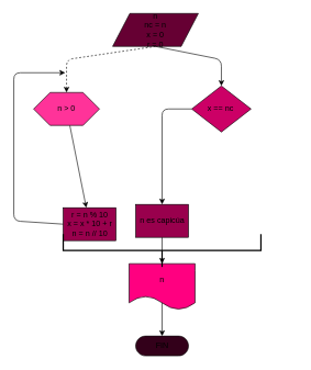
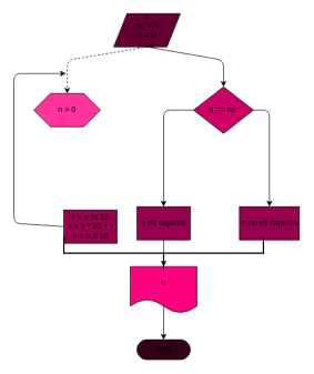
  <mxCell id="0" />
  <mxCell id="1" parent="0" />
  <mxCell id="2" style="edgeStyle=none;html=1;exitX=0;exitY=0.5;exitDx=0;exitDy=0;" parent="1" source="4" target="14" edge="1"><mxGeometry relative="1" as="geometry"><Array as="points"><mxPoint x="245" y="165" /></Array></mxGeometry></mxCell>
+ <mxCell id="3" style="edgeStyle=none;html=1;exitX=1;exitY=0.5;exitDx=0;exitDy=0;" parent="1" source="4" target="15" edge="1"><mxGeometry relative="1" as="geometry"><Array as="points"><mxPoint x="404" y="165" /></Array></mxGeometry></mxCell>
  <mxCell id="4" value="x == nc&amp;nbsp;" style="shape=rhombus;html=1;dashed=0;whitespace=wrap;perimeter=rhombusPerimeter;fillColor=#CC0066;" parent="1" vertex="1"><mxGeometry x="290" y="130" width="90" height="70" as="geometry" /></mxCell>
  <mxCell id="5" style="edgeStyle=none;html=1;exitX=0.5;exitY=0;exitDx=0;exitDy=0;entryX=0.5;entryY=0.5;entryDx=0;entryDy=-15;entryPerimeter=0;" parent="1" source="6" target="7" edge="1"><mxGeometry relative="1" as="geometry" /></mxCell>
  <mxCell id="6" value="n" style="shape=document;whiteSpace=wrap;html=1;boundedLbl=1;dashed=0;flipH=1;fillColor=#FF0080;" parent="1" vertex="1"><mxGeometry x="195" y="400" width="100" height="70" as="geometry" /></mxCell>
  <mxCell id="7" value="FIN" style="html=1;dashed=0;whitespace=wrap;shape=mxgraph.dfd.start;fillColor=#33001A;" parent="1" vertex="1"><mxGeometry x="205" y="510" width="80" height="30" as="geometry" /></mxCell>
  <mxCell id="8" style="edgeStyle=none;html=1;exitX=0.5;exitY=1;exitDx=0;exitDy=0;entryX=0.5;entryY=0;entryDx=0;entryDy=0;dashed=1;" parent="1" source="10" target="17" edge="1"><mxGeometry relative="1" as="geometry"><Array as="points"><mxPoint x="100" y="90" /></Array><mxPoint x="105" y="130" as="targetPoint" /></mxGeometry></mxCell>
  <mxCell id="9" style="edgeStyle=none;html=1;exitX=0.5;exitY=1;exitDx=0;exitDy=0;entryX=0.5;entryY=0;entryDx=0;entryDy=0;" parent="1" source="10" target="4" edge="1"><mxGeometry relative="1" as="geometry"><Array as="points"><mxPoint x="335" y="90" /></Array></mxGeometry></mxCell>
- <mxCell id="10" value="n&lt;br&gt;nc = n&lt;br&gt;x = 0&lt;br&gt;r = 0" style="shape=parallelogram;perimeter=parallelogramPerimeter;whiteSpace=wrap;html=1;dashed=0;fillColor=#660033;" parent="1" vertex="1"><mxGeometry x="170" y="20" width="130" height="50" as="geometry" /></mxCell>
+ <mxCell id="10" value="n&lt;br&gt;nc = n&lt;br&gt;x = 0&lt;br&gt;r = 0" style="shape=parallelogram;perimeter=parallelogramPerimeter;whiteSpace=wrap;html=1;dashed=0;fillColor=#660033;" parent="1" vertex="1"><mxGeometry x="170" y="20" width="100" height="50" as="geometry" /></mxCell>
  <mxCell id="11" style="edgeStyle=none;html=1;exitX=0;exitY=0.5;exitDx=0;exitDy=0;" edge="1" parent="1" source="12"><mxGeometry relative="1" as="geometry"><mxPoint x="98" y="110" as="targetPoint" /><Array as="points"><mxPoint x="20" y="335" /><mxPoint x="20" y="110" /></Array></mxGeometry></mxCell>
  <mxCell id="12" value="r = n % 10&lt;br&gt;x = x * 10 + r&lt;br&gt;n = n // 10" style="html=1;dashed=0;whitespace=wrap;fillColor=#99004D;" parent="1" vertex="1"><mxGeometry x="95" y="315" width="80" height="50" as="geometry" /></mxCell>
  <mxCell id="13" value="" style="edgeStyle=none;html=1;" parent="1" source="14" target="6" edge="1"><mxGeometry relative="1" as="geometry" /></mxCell>
  <mxCell id="14" value="n es capicúa" style="html=1;dashed=0;whitespace=wrap;fillColor=#99004D;" parent="1" vertex="1"><mxGeometry x="205" y="310" width="80" height="50" as="geometry" /></mxCell>
- <mxCell id="16" value="" style="edgeStyle=none;html=1;" parent="1" source="17" target="12" edge="1"><mxGeometry relative="1" as="geometry" /></mxCell>
+ <mxCell id="15" value="n no es capicúa" style="html=1;dashed=0;whitespace=wrap;fillColor=#99004D;" parent="1" vertex="1"><mxGeometry x="359" y="310" width="90" height="50" as="geometry" /></mxCell>
  <mxCell id="17" value="n &amp;gt; 0" style="shape=hexagon;perimeter=hexagonPerimeter2;whiteSpace=wrap;html=1;size=0.25;fillColor=#FF3399;" parent="1" vertex="1"><mxGeometry x="50" y="140" width="100" height="50" as="geometry" /></mxCell>
  <mxCell id="18" value="" style="strokeWidth=2;html=1;shape=mxgraph.flowchart.annotation_2;align=left;labelPosition=right;pointerEvents=1;fillColor=#FF3399;rotation=-90;" parent="1" vertex="1"><mxGeometry x="220" y="230" width="50" height="300" as="geometry" /></mxCell>
